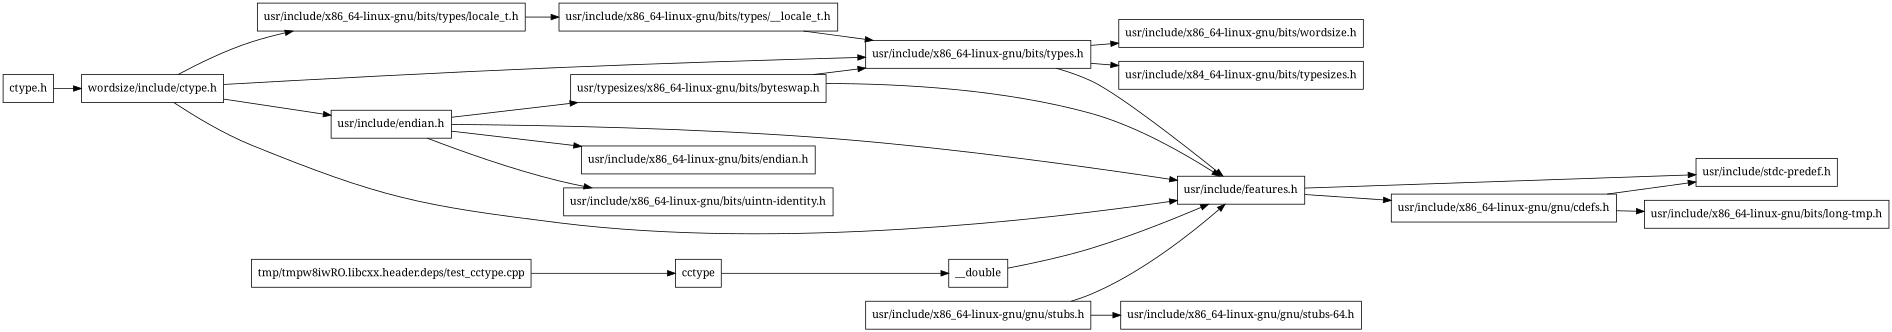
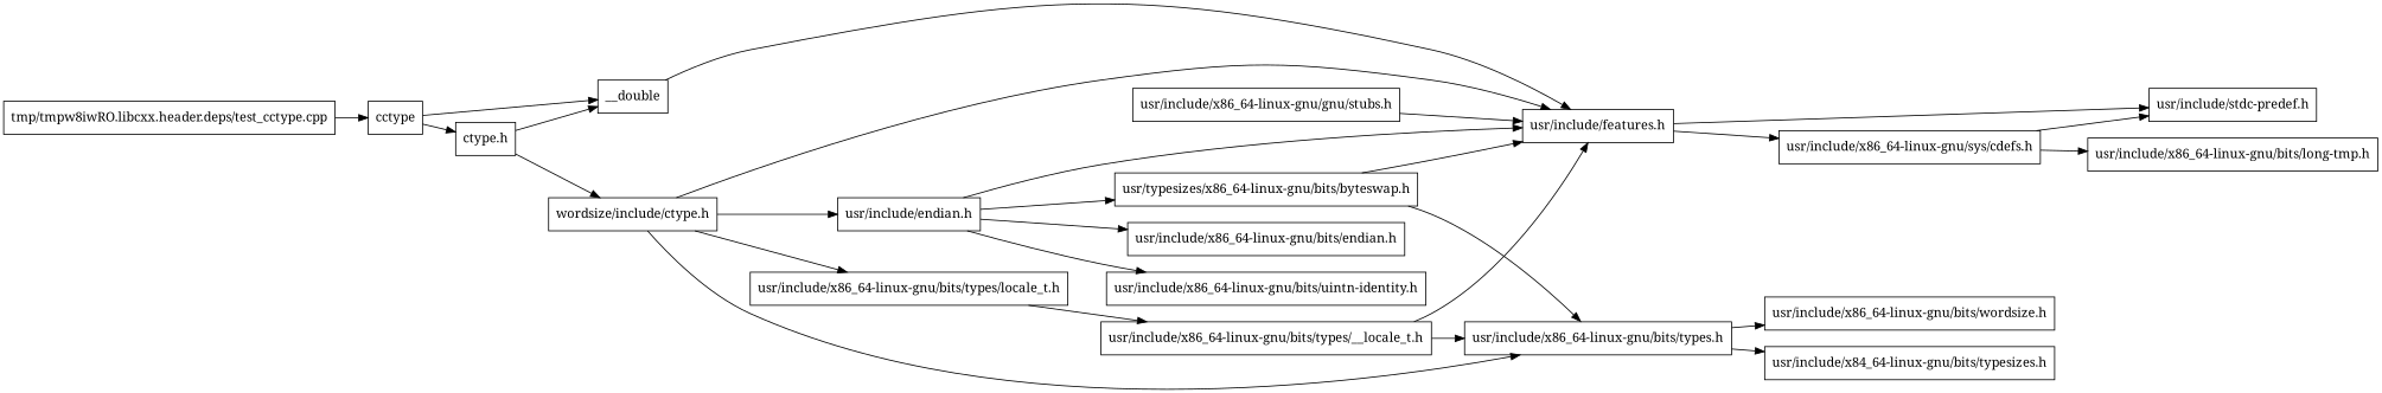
  digraph {
    fontname="Noto Serif"
    rankdir=LR
    node [fontname="Noto Serif" shape=box]
    edge [fontname="Noto Serif"]
    n1 [label=cctype]
    n2 [label=__double]
    n3 [label="ctype.h"]
    n4 [label="usr/include/features.h"]
    n5 [label="wordsize/include/ctype.h"]
    n6 [label="tmp/tmpw8iwRO.libcxx.header.deps/test_cctype.cpp"]
    n7 [label="usr/include/stdc-predef.h"]
-   n8 [label="usr/include/x86_64-linux-gnu/gnu/cdefs.h"]
+   n8 [label="usr/include/x86_64-linux-gnu/sys/cdefs.h"]
    n9 [label="usr/include/x86_64-linux-gnu/bits/long-tmp.h"]
    n10 [label="usr/include/x86_64-linux-gnu/gnu/stubs.h"]
-   n11 [label="usr/include/x86_64-linux-gnu/gnu/stubs-64.h"]
    n12 [label="usr/include/x86_64-linux-gnu/bits/wordsize.h"]
    n13 [label="usr/include/x86_64-linux-gnu/bits/types.h"]
    n14 [label="usr/include/endian.h"]
    n15 [label="usr/include/x86_64-linux-gnu/bits/types/locale_t.h"]
    n16 [label="usr/include/x84_64-linux-gnu/bits/typesizes.h"]
    n17 [label="usr/include/x86_64-linux-gnu/bits/endian.h"]
    n18 [label="usr/typesizes/x86_64-linux-gnu/bits/byteswap.h"]
    n19 [label="usr/include/x86_64-linux-gnu/bits/uintn-identity.h"]
    n20 [label="usr/include/x86_64-linux-gnu/bits/types/__locale_t.h"]
    n1 -> n2
+   n1 -> n3
    n2 -> n4
+   n3 -> n2
    n3 -> n5
    n4 -> n7
    n4 -> n8
    n5 -> n4
    n5 -> n13
    n5 -> n14
    n5 -> n15
    n6 -> n1
    n8 -> n7
    n8 -> n9
    n10 -> n4
-   n10 -> n11
-   n13 -> n4
+   n20 -> n4
    n13 -> n12
    n13 -> n16
    n14 -> n4
    n14 -> n17
    n14 -> n18
    n14 -> n19
    n15 -> n20
    n18 -> n4
    n18 -> n13
    n20 -> n13
  }
